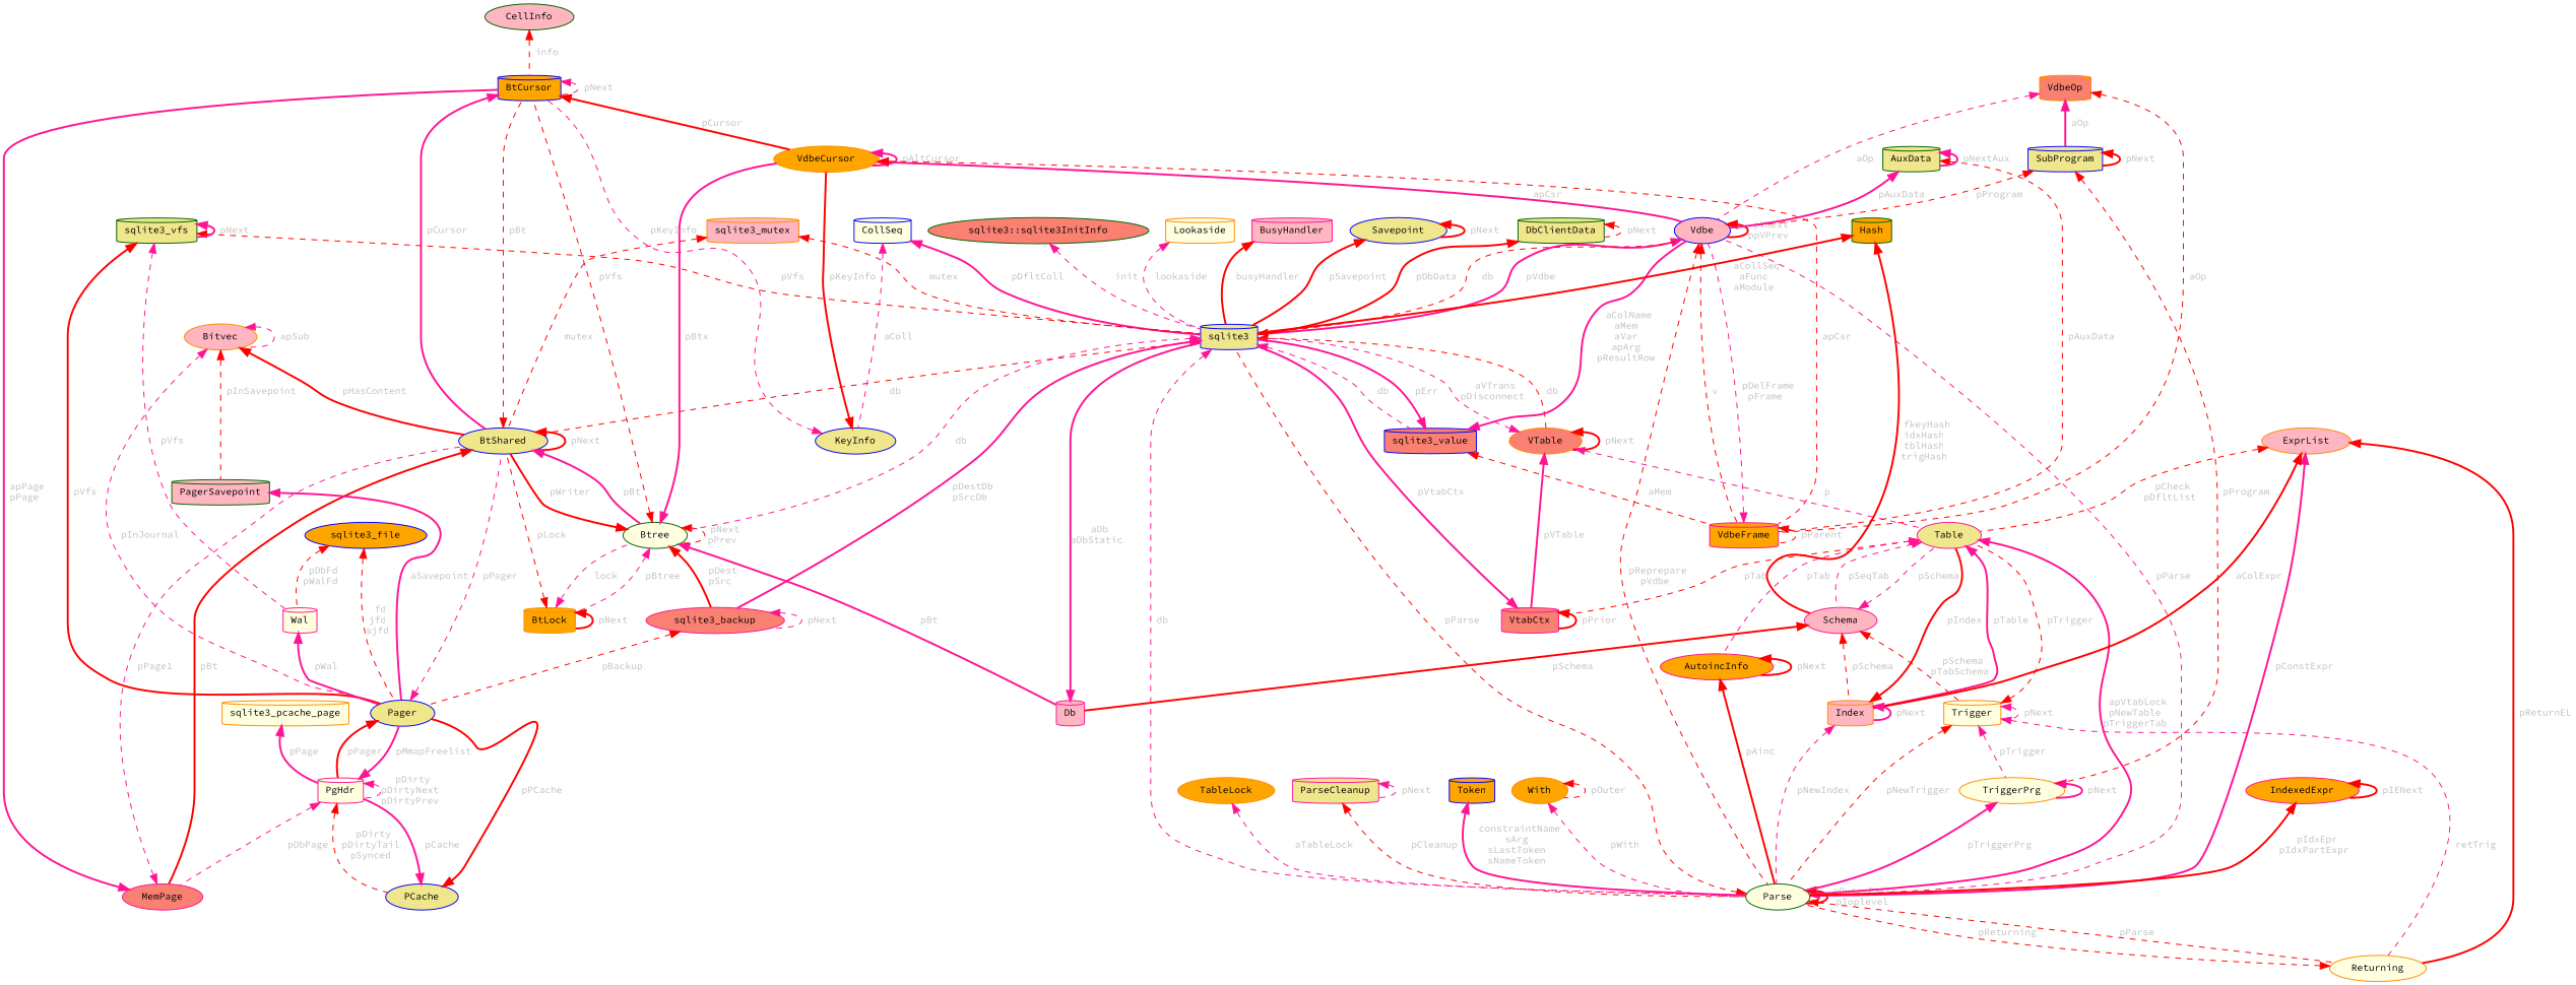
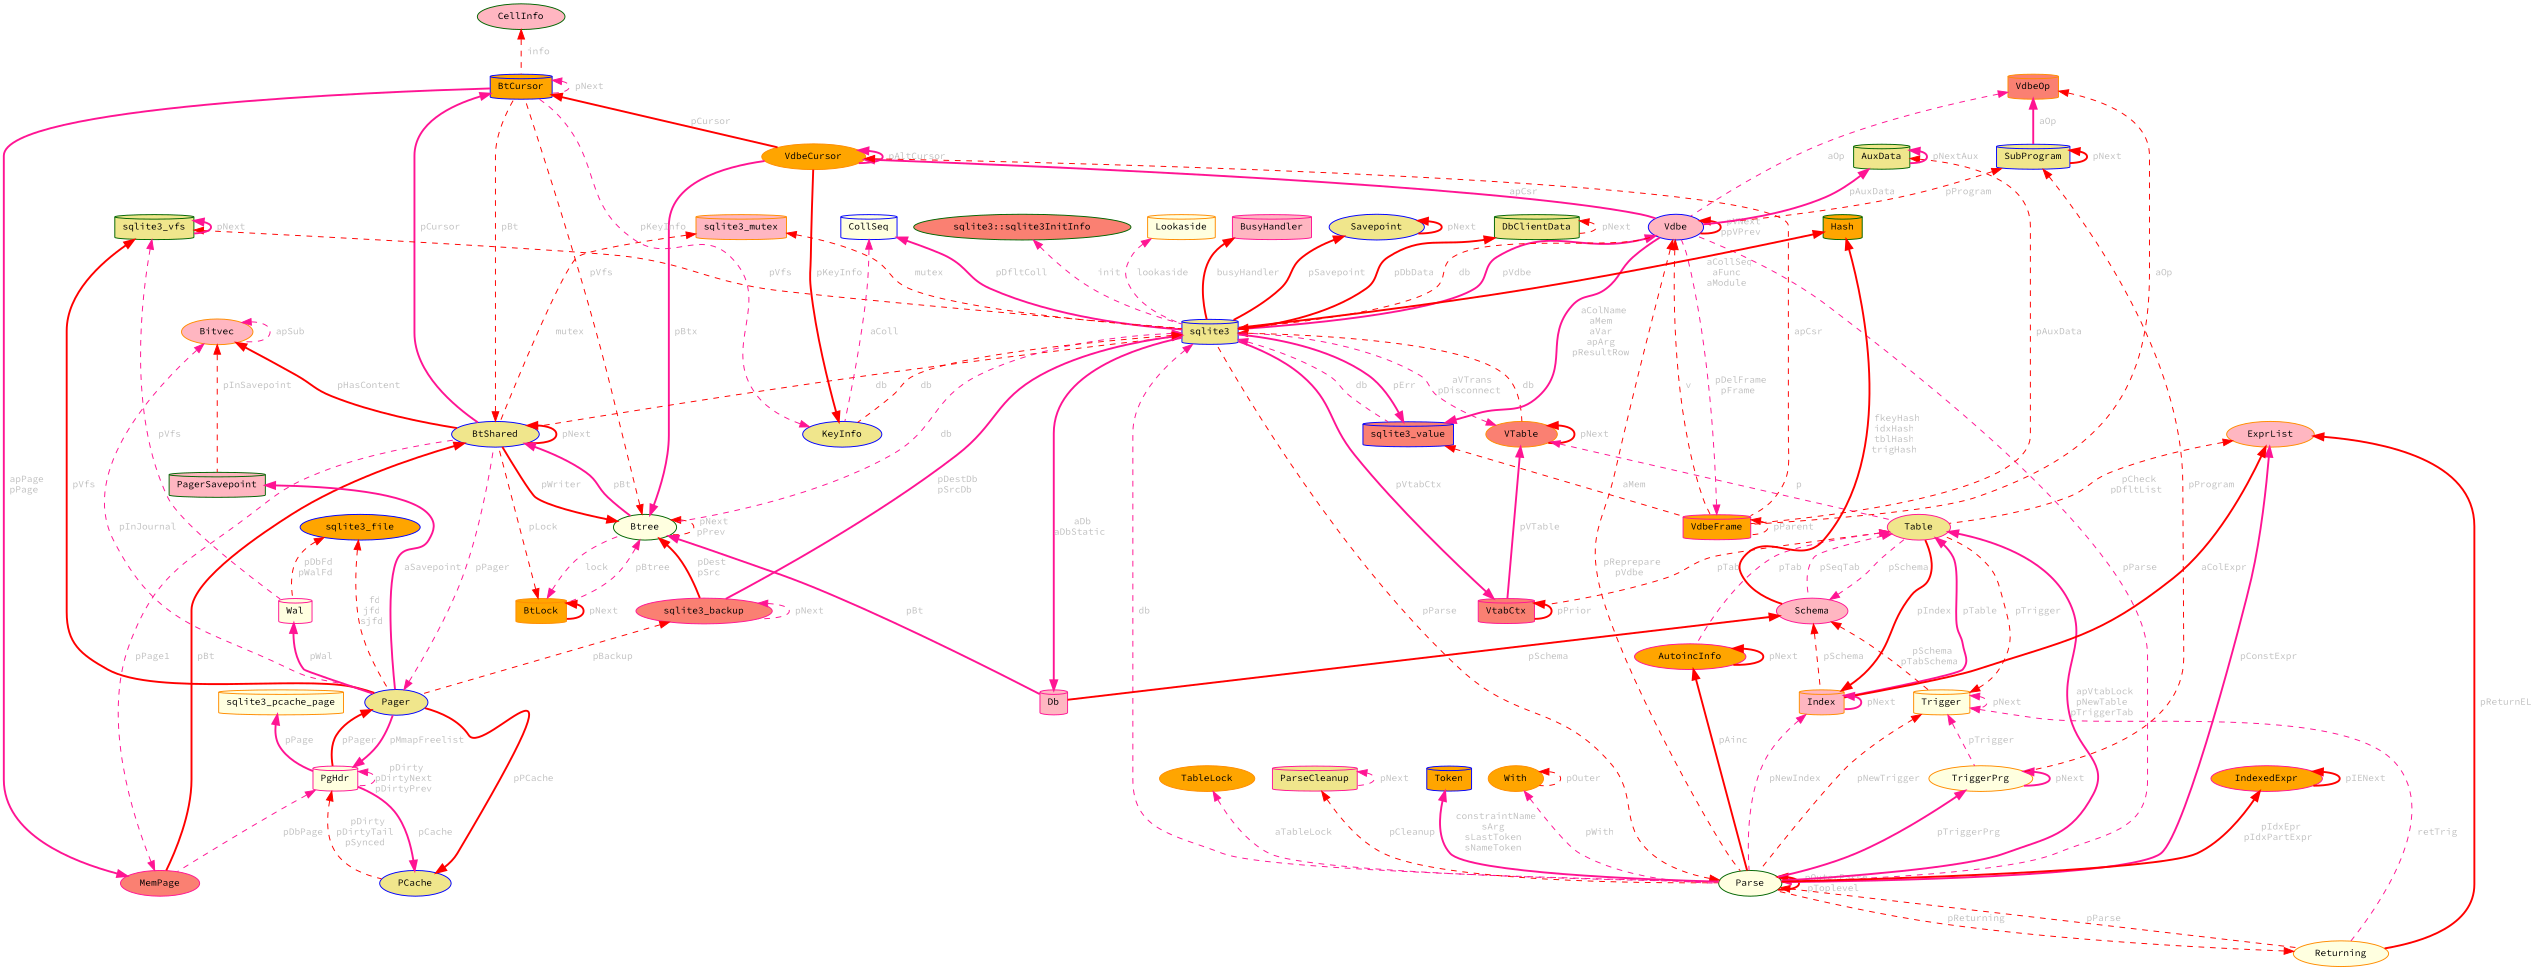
  digraph {
    fontname="Source Code Pro"
    rankdir=TB
    node [color=darkorange fillcolor=khaki fontname="Source Code Pro" fontsize=10 shape=cylinder style=filled]
    edge [color=red dir=back fontcolor=grey fontname="Source Code Pro" fontsize=10 labelfontname=Helvetica labelfontsize=10 style=dashed]
    n1 [color=blue fillcolor=orange fontcolor=black height=0.2 label=BtCursor width=0.4]
    n2 [fillcolor=orange height=0.2 label=VdbeCursor shape=ellipse width=0.4]
    n3 [color=blue height=0.2 label=BtShared shape=ellipse width=0.4]
    n4 [color=blue fillcolor=lightpink height=0.2 label=Vdbe shape=ellipse width=0.4]
    n5 [color=deeppink fillcolor=orange height=0.2 label=VdbeFrame width=0.4]
    n6 [color=darkgreen fillcolor=lightyellow height=0.2 label=Btree shape=ellipse width=0.4]
    n7 [color=deeppink fillcolor=salmon height=0.2 label=MemPage shape=ellipse width=0.4]
    n8 [color=deeppink fillcolor=lightpink height=0.2 label=Db width=0.4]
    n9 [color=deeppink fillcolor=salmon height=0.2 label=sqlite3_backup shape=ellipse width=0.4]
    n10 [fillcolor=orange height=0.2 label=BtLock width=0.4]
    n11 [color=blue height=0.2 label=sqlite3 width=0.4]
    n12 [color=blue height=0.2 label=Pager shape=ellipse width=0.4]
    n13 [color=darkgreen fillcolor=lightyellow height=0.2 label=Parse shape=ellipse width=0.4]
    n14 [fillcolor=salmon height=0.2 label=VTable shape=ellipse width=0.4]
    n15 [color=blue fillcolor=salmon height=0.2 label=sqlite3_value width=0.4]
    n16 [color=blue height=0.2 label=KeyInfo shape=ellipse width=0.4]
    n17 [fillcolor=lightyellow height=0.2 label=Returning shape=ellipse width=0.4]
    n18 [color=deeppink height=0.2 label=Table shape=ellipse width=0.4]
    n19 [color=deeppink fillcolor=salmon height=0.2 label=VtabCtx width=0.4]
    n20 [color=darkgreen height=0.2 label=sqlite3_vfs width=0.4]
    n21 [color=deeppink fillcolor=lightyellow height=0.2 label=Wal width=0.4]
    n22 [color=deeppink fillcolor=lightyellow height=0.2 label=PgHdr width=0.4]
    n23 [fillcolor=lightpink height=0.2 label=ExprList shape=ellipse width=0.4]
    n24 [fillcolor=lightpink height=0.2 label=Index width=0.4]
    n25 [color=deeppink fillcolor=orange height=0.2 label=AutoincInfo shape=ellipse width=0.4]
    n26 [color=deeppink fillcolor=lightpink height=0.2 label=Schema shape=ellipse width=0.4]
    n27 [color=deeppink fillcolor=orange height=0.2 label=IndexedExpr shape=ellipse width=0.4]
    n28 [fillcolor=orange height=0.2 label=TableLock shape=ellipse width=0.4]
    n29 [fillcolor=lightyellow height=0.2 label=Trigger width=0.4]
    n30 [fillcolor=lightyellow height=0.2 label=TriggerPrg shape=ellipse width=0.4]
    n31 [color=darkgreen fillcolor=orange height=0.2 label=Hash width=0.4]
    n32 [color=blue height=0.2 label=SubProgram width=0.4]
    n33 [fillcolor=salmon height=0.2 label=VdbeOp width=0.4]
    n34 [color=deeppink height=0.2 label=ParseCleanup width=0.4]
    n35 [color=blue fillcolor=orange height=0.2 label=Token width=0.4]
    n36 [fillcolor=orange height=0.2 label=With shape=ellipse width=0.4]
    n37 [color=blue fillcolor=lightyellow height=0.2 label=CollSeq width=0.4]
    n38 [color=darkgreen height=0.2 label=AuxData width=0.4]
    n39 [fillcolor=lightpink height=0.2 label=sqlite3_mutex width=0.4]
    n40 [color=darkgreen fillcolor=salmon height=0.2 label="sqlite3::sqlite3InitInfo" shape=ellipse width=0.4]
    n41 [fillcolor=lightyellow height=0.2 label=Lookaside width=0.4]
    n42 [color=deeppink fillcolor=lightpink height=0.2 label=BusyHandler width=0.4]
    n43 [color=blue height=0.2 label=Savepoint shape=ellipse width=0.4]
    n44 [color=darkgreen height=0.2 label=DbClientData width=0.4]
    n45 [color=blue height=0.2 label=PCache shape=ellipse width=0.4]
    n46 [fillcolor=lightpink height=0.2 label=Bitvec shape=ellipse width=0.4]
    n47 [color=darkgreen fillcolor=lightpink height=0.2 label=PagerSavepoint width=0.4]
    n48 [color=blue fillcolor=orange height=0.2 label=sqlite3_file shape=ellipse width=0.4]
    n49 [fillcolor=lightyellow height=0.2 label=sqlite3_pcache_page width=0.4]
    n50 [color=darkgreen fillcolor=lightpink height=0.2 label=CellInfo shape=ellipse width=0.4]
    n1 -> n1 [color=deeppink label=" pNext"]
    n1 -> n2 [label=" pCursor" style=bold]
    n1 -> n3 [color=deeppink label=" pCursor" style=bold]
    n2 -> n2 [color=deeppink label=" pAltCursor" style=bold]
    n2 -> n4 [color=deeppink label=" apCsr" style=bold]
    n2 -> n5 [label=" apCsr"]
    n3 -> n1 [label=" pBt"]
    n3 -> n3 [label=" pNext" style=bold]
    n3 -> n6 [color=deeppink label=" pBt" style=bold]
    n3 -> n7 [label=" pBt" style=bold]
    n4 -> n4 [label=" pVNext\nppVPrev" style=bold]
    n4 -> n5 [label=" v"]
    n4 -> n11 [color=deeppink label=" pVdbe" style=bold]
    n4 -> n13 [label=" pReprepare\npVdbe"]
    n5 -> n4 [color=deeppink label=" pDelFrame\npFrame"]
    n5 -> n5 [label=" pParent"]
    n6 -> n1 [label=" pVfs"]
    n6 -> n2 [color=deeppink label=" pBtx" style=bold]
    n6 -> n3 [label=" pWriter" style=bold]
    n6 -> n6 [label=" pNext\npPrev"]
    n6 -> n8 [color=deeppink label=" pBt" style=bold]
    n6 -> n9 [label=" pDest\npSrc" style=bold]
    n6 -> n10 [color=deeppink label=" pBtree"]
    n7 -> n1 [color=deeppink label=" apPage\npPage" style=bold]
    n7 -> n3 [color=deeppink label=" pPage1"]
    n8 -> n11 [color=deeppink label=" aDb\naDbStatic" style=bold]
    n9 -> n9 [color=deeppink label=" pNext"]
    n9 -> n12 [label=" pBackup"]
    n10 -> n3 [label=" pLock"]
    n10 -> n6 [color=deeppink label=" lock"]
    n10 -> n10 [label=" pNext" style=bold]
    n11 -> n3 [label=" db"]
    n11 -> n4 [label=" db"]
    n11 -> n6 [color=deeppink label=" db"]
    n11 -> n9 [color=deeppink label=" pDestDb\npSrcDb" style=bold]
    n11 -> n13 [color=deeppink label=" db"]
    n11 -> n14 [label=" db"]
    n11 -> n15 [color=deeppink label=" db"]
+   n11 -> n16 [label=" db"]
    n12 -> n3 [color=deeppink label=" pPager"]
    n12 -> n22 [label=" pPager" style=bold]
    n13 -> n4 [color=deeppink label=" pParse"]
    n13 -> n11 [label=" pParse"]
    n13 -> n13 [label=" pOuterParse\npToplevel" style=bold]
    n13 -> n17 [label=" pParse"]
    n14 -> n11 [color=deeppink label=" aVTrans\npDisconnect"]
    n14 -> n14 [label=" pNext" style=bold]
    n14 -> n18 [color=deeppink label=" p"]
    n14 -> n19 [color=deeppink label=" pVTable" style=bold]
    n15 -> n4 [color=deeppink label=" aColName\naMem\naVar\napArg\npResultRow" style=bold]
    n15 -> n5 [label=" aMem"]
    n15 -> n11 [color=deeppink label=" pErr" style=bold]
    n16 -> n1 [color=deeppink label=" pKeyInfo"]
    n16 -> n2 [label=" pKeyInfo" style=bold]
    n17 -> n13 [label=" pReturning"]
    n18 -> n13 [color=deeppink label=" apVtabLock\npNewTable\npTriggerTab" style=bold]
    n18 -> n19 [label=" pTab"]
    n18 -> n24 [color=deeppink label=" pTable" style=bold]
    n18 -> n25 [color=deeppink label=" pTab"]
    n18 -> n26 [color=deeppink label=" pSeqTab"]
    n19 -> n11 [color=deeppink label=" pVtabCtx" style=bold]
    n19 -> n19 [label=" pPrior" style=bold]
    n20 -> n11 [label=" pVfs"]
    n20 -> n12 [label=" pVfs" style=bold]
    n20 -> n20 [color=deeppink label=" pNext" style=bold]
    n20 -> n21 [color=deeppink label=" pVfs"]
    n21 -> n12 [color=deeppink label=" pWal" style=bold]
    n22 -> n7 [color=deeppink label=" pDbPage"]
    n22 -> n12 [color=deeppink label=" pMmapFreelist" style=bold]
    n22 -> n22 [color=deeppink label=" pDirty\npDirtyNext\npDirtyPrev"]
    n22 -> n45 [label=" pDirty\npDirtyTail\npSynced"]
    n23 -> n13 [color=deeppink label=" pConstExpr" style=bold]
    n23 -> n17 [label=" pReturnEL" style=bold]
    n23 -> n18 [label=" pCheck\npDfltList"]
    n23 -> n24 [label=" aColExpr" style=bold]
    n24 -> n13 [color=deeppink label=" pNewIndex"]
    n24 -> n18 [label=" pIndex" style=bold]
    n24 -> n24 [color=deeppink label=" pNext" style=bold]
    n25 -> n13 [label=" pAinc" style=bold]
    n25 -> n25 [label=" pNext" style=bold]
    n26 -> n8 [label=" pSchema" style=bold]
    n26 -> n18 [color=deeppink label=" pSchema"]
    n26 -> n24 [label=" pSchema"]
    n26 -> n29 [label=" pSchema\npTabSchema"]
    n27 -> n13 [label=" pIdxEpr\npIdxPartExpr" style=bold]
    n27 -> n27 [label=" pIENext" style=bold]
    n28 -> n13 [color=deeppink label=" aTableLock"]
    n29 -> n13 [label=" pNewTrigger"]
    n29 -> n17 [color=deeppink label=" retTrig"]
    n29 -> n18 [label=" pTrigger"]
    n29 -> n29 [color=deeppink label=" pNext"]
    n29 -> n30 [color=deeppink label=" pTrigger"]
    n30 -> n13 [color=deeppink label=" pTriggerPrg" style=bold]
    n30 -> n30 [color=deeppink label=" pNext" style=bold]
    n31 -> n11 [label=" aCollSeq\naFunc\naModule" style=bold]
    n31 -> n26 [label=" fkeyHash\nidxHash\ntblHash\ntrigHash" style=bold]
    n32 -> n4 [label=" pProgram"]
    n32 -> n30 [label=" pProgram"]
    n32 -> n32 [label=" pNext" style=bold]
    n33 -> n4 [color=deeppink label=" aOp"]
    n33 -> n5 [label=" aOp"]
    n33 -> n32 [color=deeppink label=" aOp" style=bold]
    n34 -> n13 [label=" pCleanup"]
    n34 -> n34 [color=deeppink label=" pNext"]
    n35 -> n13 [color=deeppink label=" constraintName\nsArg\nsLastToken\nsNameToken" style=bold]
    n36 -> n13 [color=deeppink label=" pWith"]
    n36 -> n36 [label=" pOuter"]
    n37 -> n11 [color=deeppink label=" pDfltColl" style=bold]
    n37 -> n16 [color=deeppink label=" aColl"]
    n38 -> n4 [color=deeppink label=" pAuxData" style=bold]
    n38 -> n5 [label=" pAuxData"]
    n38 -> n38 [color=deeppink label=" pNextAux" style=bold]
    n39 -> n3 [label=" mutex"]
    n39 -> n11 [label=" mutex"]
    n40 -> n11 [color=deeppink label=" init"]
    n41 -> n11 [color=deeppink label=" lookaside"]
    n42 -> n11 [label=" busyHandler" style=bold]
    n43 -> n11 [label=" pSavepoint" style=bold]
    n43 -> n43 [label=" pNext" style=bold]
    n44 -> n11 [label=" pDbData" style=bold]
    n44 -> n44 [label=" pNext"]
    n45 -> n12 [label=" pPCache" style=bold]
    n45 -> n22 [color=deeppink label=" pCache" style=bold]
    n46 -> n3 [label=" pHasContent" style=bold]
    n46 -> n12 [color=deeppink label=" pInJournal"]
    n46 -> n46 [color=deeppink label=" apSub"]
    n46 -> n47 [label=" pInSavepoint"]
    n47 -> n12 [color=deeppink label=" aSavepoint" style=bold]
    n48 -> n12 [label=" fd\njfd\nsjfd"]
    n48 -> n21 [label=" pDbFd\npWalFd"]
    n49 -> n22 [color=deeppink label=" pPage" style=bold]
    n50 -> n1 [label=" info"]
  }
